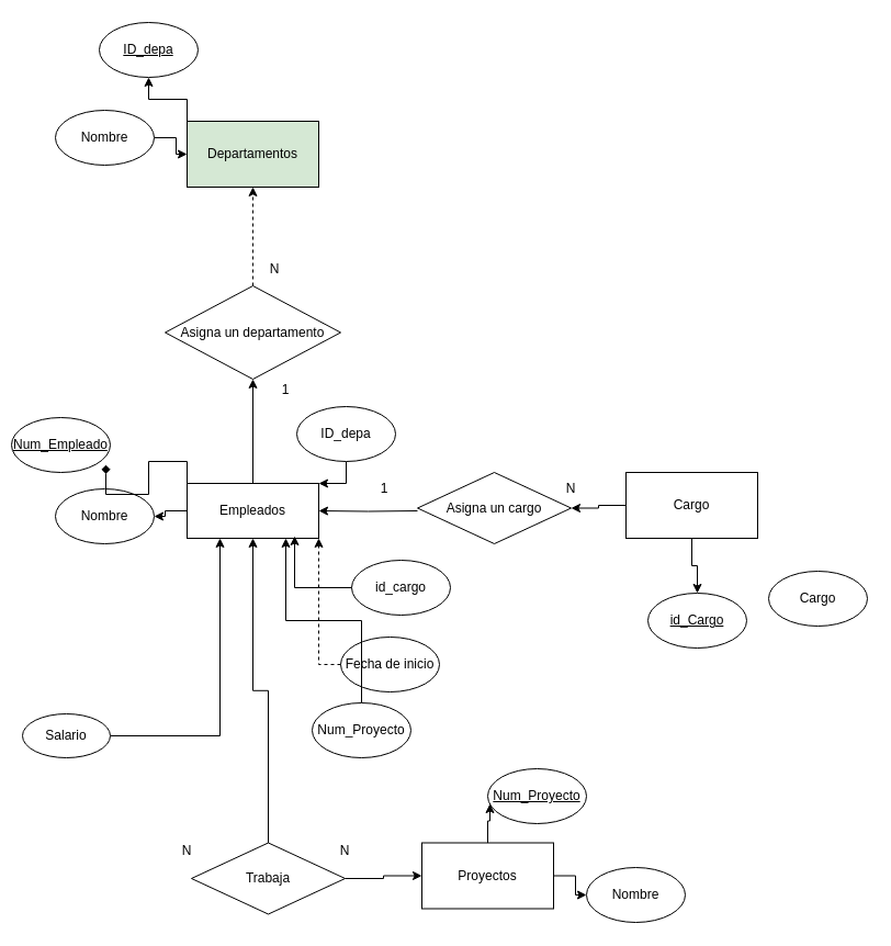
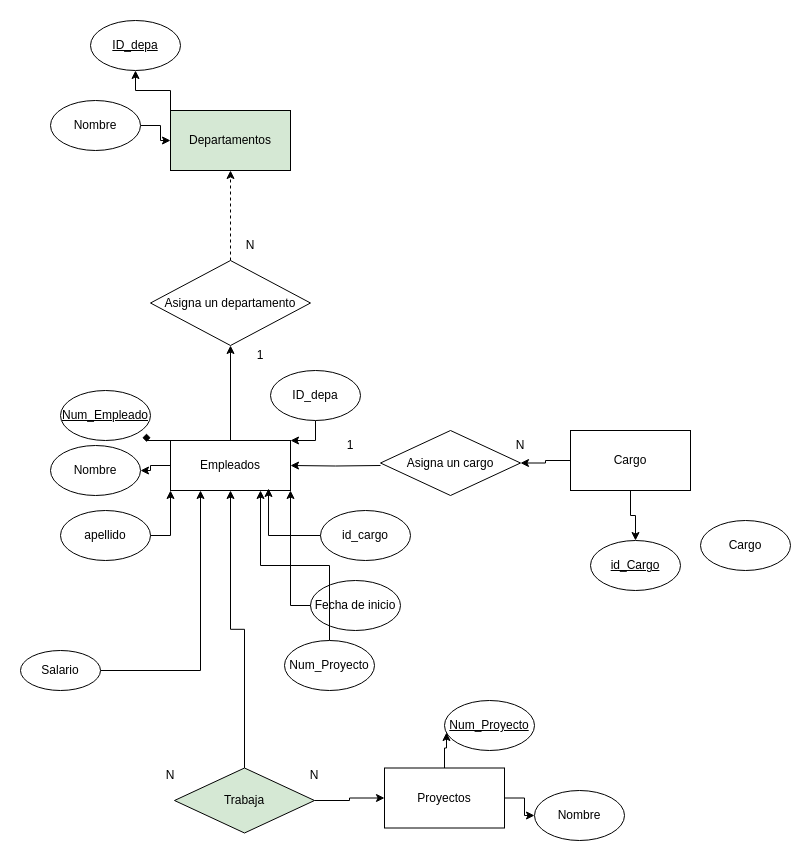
  <mxCell id="0" />
  <mxCell id="1" parent="0" />
  <mxCell id="2" style="edgeStyle=orthogonalEdgeStyle;rounded=0;orthogonalLoop=1;jettySize=auto;html=1;" edge="1" parent="1" source="4" target="8"><mxGeometry relative="1" as="geometry" /></mxCell>
  <mxCell id="3" style="edgeStyle=orthogonalEdgeStyle;rounded=0;orthogonalLoop=1;jettySize=auto;html=1;entryX=0.5;entryY=1;entryDx=0;entryDy=0;" edge="1" parent="1" source="4" target="26"><mxGeometry relative="1" as="geometry" /></mxCell>
  <mxCell id="4" value="Empleados" style="rounded=0;whiteSpace=wrap;html=1;" vertex="1" parent="1"><mxGeometry x="170" y="440" width="120" height="50" as="geometry" /></mxCell>
  <mxCell id="5" style="edgeStyle=orthogonalEdgeStyle;rounded=0;orthogonalLoop=1;jettySize=auto;html=1;entryX=0.5;entryY=1;entryDx=0;entryDy=0;exitX=0;exitY=0;exitDx=0;exitDy=0;" edge="1" parent="1" source="6" target="30"><mxGeometry relative="1" as="geometry" /></mxCell>
  <mxCell id="6" value="Departamentos" style="rounded=0;whiteSpace=wrap;html=1;fillColor=#d5e8d4;" vertex="1" parent="1"><mxGeometry x="170" y="110" width="120" height="60" as="geometry" /></mxCell>
  <mxCell id="7" style="edgeStyle=orthogonalEdgeStyle;rounded=0;orthogonalLoop=1;jettySize=auto;html=1;entryX=1;entryY=0.5;entryDx=0;entryDy=0;" edge="1" parent="1" target="4"><mxGeometry relative="1" as="geometry"><mxPoint x="380" y="465" as="sourcePoint" /></mxGeometry></mxCell>
  <mxCell id="8" value="Nombre" style="ellipse;whiteSpace=wrap;html=1;" vertex="1" parent="1"><mxGeometry x="50" y="445" width="90" height="50" as="geometry" /></mxCell>
+ <mxCell id="9" value="apellido" style="ellipse;whiteSpace=wrap;html=1;" vertex="1" parent="1"><mxGeometry x="60" y="510" width="90" height="50" as="geometry" /></mxCell>
  <mxCell id="10" style="edgeStyle=orthogonalEdgeStyle;rounded=0;orthogonalLoop=1;jettySize=auto;html=1;entryX=0.25;entryY=1;entryDx=0;entryDy=0;" edge="1" parent="1" source="11" target="4"><mxGeometry relative="1" as="geometry" /></mxCell>
  <mxCell id="11" value="Salario" style="ellipse;whiteSpace=wrap;html=1;" vertex="1" parent="1"><mxGeometry x="20" y="650" width="80" height="40" as="geometry" /></mxCell>
  <mxCell id="12" style="edgeStyle=orthogonalEdgeStyle;rounded=0;orthogonalLoop=1;jettySize=auto;html=1;" edge="1" parent="1" source="14" target="20"><mxGeometry relative="1" as="geometry" /></mxCell>
  <mxCell id="13" style="edgeStyle=orthogonalEdgeStyle;rounded=0;orthogonalLoop=1;jettySize=auto;html=1;entryX=1;entryY=0.5;entryDx=0;entryDy=0;exitX=0;exitY=0.5;exitDx=0;exitDy=0;" edge="1" parent="1" source="14" target="22"><mxGeometry relative="1" as="geometry" /></mxCell>
  <mxCell id="14" value="Cargo" style="rounded=0;whiteSpace=wrap;html=1;" vertex="1" parent="1"><mxGeometry x="570" y="430" width="120" height="60" as="geometry" /></mxCell>
  <mxCell id="15" value="Fecha de inicio" style="ellipse;whiteSpace=wrap;html=1;" vertex="1" parent="1"><mxGeometry x="310" y="580" width="90" height="50" as="geometry" /></mxCell>
- <mxCell id="16" value="&lt;u&gt;Num_Empleado&lt;/u&gt;" style="ellipse;whiteSpace=wrap;html=1;" vertex="1" parent="1"><mxGeometry x="10" y="380" width="90" height="50" as="geometry" /></mxCell>
+ <mxCell id="16" value="&lt;u&gt;Num_Empleado&lt;/u&gt;" style="ellipse;whiteSpace=wrap;html=1;" vertex="1" parent="1"><mxGeometry x="60" y="390" width="90" height="50" as="geometry" /></mxCell>
  <mxCell id="17" style="edgeStyle=orthogonalEdgeStyle;rounded=0;orthogonalLoop=1;jettySize=auto;html=1;exitX=0;exitY=0;exitDx=0;exitDy=0;entryX=0.956;entryY=0.86;entryDx=0;entryDy=0;entryPerimeter=0;endArrow=diamond;" edge="1" parent="1" source="4" target="16"><mxGeometry relative="1" as="geometry" /></mxCell>
- <mxCell id="19" style="edgeStyle=orthogonalEdgeStyle;rounded=0;orthogonalLoop=1;jettySize=auto;html=1;entryX=1;entryY=1;entryDx=0;entryDy=0;dashed=1;" edge="1" parent="1" source="15" target="4"><mxGeometry relative="1" as="geometry" /></mxCell>
+ <mxCell id="18" style="edgeStyle=orthogonalEdgeStyle;rounded=0;orthogonalLoop=1;jettySize=auto;html=1;entryX=0;entryY=1;entryDx=0;entryDy=0;" edge="1" parent="1" source="9" target="4"><mxGeometry relative="1" as="geometry" /></mxCell>
+ <mxCell id="19" style="edgeStyle=orthogonalEdgeStyle;rounded=0;orthogonalLoop=1;jettySize=auto;html=1;entryX=1;entryY=1;entryDx=0;entryDy=0;" edge="1" parent="1" source="15" target="4"><mxGeometry relative="1" as="geometry" /></mxCell>
  <mxCell id="20" value="&lt;u&gt;id_Cargo&lt;/u&gt;" style="ellipse;whiteSpace=wrap;html=1;" vertex="1" parent="1"><mxGeometry x="590" y="540" width="90" height="50" as="geometry" /></mxCell>
  <mxCell id="21" value="Cargo" style="ellipse;whiteSpace=wrap;html=1;" vertex="1" parent="1"><mxGeometry x="700" y="520" width="90" height="50" as="geometry" /></mxCell>
  <mxCell id="22" value="Asigna un cargo" style="rhombus;whiteSpace=wrap;html=1;" vertex="1" parent="1"><mxGeometry x="380" y="430" width="140" height="65" as="geometry" /></mxCell>
  <mxCell id="23" value="1" style="text;html=1;strokeColor=none;fillColor=none;align=center;verticalAlign=middle;whiteSpace=wrap;rounded=0;" vertex="1" parent="1"><mxGeometry x="320" y="430" width="60" height="30" as="geometry" /></mxCell>
  <mxCell id="24" value="N" style="text;html=1;strokeColor=none;fillColor=none;align=center;verticalAlign=middle;whiteSpace=wrap;rounded=0;" vertex="1" parent="1"><mxGeometry x="490" y="430" width="60" height="30" as="geometry" /></mxCell>
  <mxCell id="25" style="edgeStyle=orthogonalEdgeStyle;rounded=0;orthogonalLoop=1;jettySize=auto;html=1;entryX=0.5;entryY=1;entryDx=0;entryDy=0;dashed=1;" edge="1" parent="1" source="26" target="6"><mxGeometry relative="1" as="geometry" /></mxCell>
  <mxCell id="26" value="Asigna un departamento" style="rhombus;whiteSpace=wrap;html=1;" vertex="1" parent="1"><mxGeometry x="150" y="260" width="160" height="85" as="geometry" /></mxCell>
  <mxCell id="27" value="id_cargo" style="ellipse;whiteSpace=wrap;html=1;" vertex="1" parent="1"><mxGeometry x="320" y="510" width="90" height="50" as="geometry" /></mxCell>
  <mxCell id="28" style="edgeStyle=orthogonalEdgeStyle;rounded=0;orthogonalLoop=1;jettySize=auto;html=1;exitX=0.5;exitY=1;exitDx=0;exitDy=0;" edge="1" parent="1" source="15" target="15"><mxGeometry relative="1" as="geometry" /></mxCell>
  <mxCell id="29" style="edgeStyle=orthogonalEdgeStyle;rounded=0;orthogonalLoop=1;jettySize=auto;html=1;entryX=0.817;entryY=0.96;entryDx=0;entryDy=0;entryPerimeter=0;" edge="1" parent="1" source="27" target="4"><mxGeometry relative="1" as="geometry" /></mxCell>
  <mxCell id="30" value="&lt;u&gt;ID_depa&lt;/u&gt;" style="ellipse;whiteSpace=wrap;html=1;strokeColor=#000000;" vertex="1" parent="1"><mxGeometry x="90" y="20" width="90" height="50" as="geometry" /></mxCell>
  <mxCell id="31" style="edgeStyle=orthogonalEdgeStyle;rounded=0;orthogonalLoop=1;jettySize=auto;html=1;entryX=0;entryY=0.5;entryDx=0;entryDy=0;" edge="1" parent="1" source="32" target="6"><mxGeometry relative="1" as="geometry" /></mxCell>
  <mxCell id="32" value="Nombre" style="ellipse;whiteSpace=wrap;html=1;strokeColor=#000000;" vertex="1" parent="1"><mxGeometry x="50" y="100" width="90" height="50" as="geometry" /></mxCell>
  <mxCell id="33" value="1" style="text;html=1;strokeColor=none;fillColor=none;align=center;verticalAlign=middle;whiteSpace=wrap;rounded=0;" vertex="1" parent="1"><mxGeometry x="230" y="340" width="60" height="30" as="geometry" /></mxCell>
  <mxCell id="34" value="N" style="text;html=1;strokeColor=none;fillColor=none;align=center;verticalAlign=middle;whiteSpace=wrap;rounded=0;" vertex="1" parent="1"><mxGeometry x="220" y="230" width="60" height="30" as="geometry" /></mxCell>
  <mxCell id="35" style="edgeStyle=orthogonalEdgeStyle;rounded=0;orthogonalLoop=1;jettySize=auto;html=1;entryX=1;entryY=0;entryDx=0;entryDy=0;" edge="1" parent="1" source="36" target="4"><mxGeometry relative="1" as="geometry" /></mxCell>
  <mxCell id="36" value="&lt;span style=&quot;border-color: var(--border-color);&quot;&gt;ID_depa&lt;/span&gt;" style="ellipse;whiteSpace=wrap;html=1;strokeColor=#000000;" vertex="1" parent="1"><mxGeometry x="270" y="370" width="90" height="50" as="geometry" /></mxCell>
  <mxCell id="37" style="edgeStyle=orthogonalEdgeStyle;rounded=0;orthogonalLoop=1;jettySize=auto;html=1;" edge="1" parent="1" source="38" target="43"><mxGeometry relative="1" as="geometry" /></mxCell>
  <mxCell id="38" value="Proyectos" style="rounded=0;whiteSpace=wrap;html=1;" vertex="1" parent="1"><mxGeometry x="384" y="767.5" width="120" height="60" as="geometry" /></mxCell>
  <mxCell id="39" style="edgeStyle=orthogonalEdgeStyle;rounded=0;orthogonalLoop=1;jettySize=auto;html=1;entryX=0;entryY=0.5;entryDx=0;entryDy=0;" edge="1" parent="1" source="41" target="38"><mxGeometry relative="1" as="geometry" /></mxCell>
  <mxCell id="40" style="edgeStyle=orthogonalEdgeStyle;rounded=0;orthogonalLoop=1;jettySize=auto;html=1;entryX=0.5;entryY=1;entryDx=0;entryDy=0;" edge="1" parent="1" source="41" target="4"><mxGeometry relative="1" as="geometry" /></mxCell>
- <mxCell id="41" value="Trabaja" style="rhombus;whiteSpace=wrap;html=1;" vertex="1" parent="1"><mxGeometry x="174" y="767.5" width="140" height="65" as="geometry" /></mxCell>
+ <mxCell id="41" value="Trabaja" style="rhombus;whiteSpace=wrap;html=1;fillColor=#d5e8d4;" vertex="1" parent="1"><mxGeometry x="174" y="767.5" width="140" height="65" as="geometry" /></mxCell>
  <mxCell id="42" value="&lt;u&gt;Num_Proyecto&lt;/u&gt;" style="ellipse;whiteSpace=wrap;html=1;strokeColor=#000000;" vertex="1" parent="1"><mxGeometry x="444" y="700" width="90" height="50" as="geometry" /></mxCell>
  <mxCell id="43" value="Nombre" style="ellipse;whiteSpace=wrap;html=1;strokeColor=#000000;" vertex="1" parent="1"><mxGeometry x="534" y="790" width="90" height="50" as="geometry" /></mxCell>
  <mxCell id="44" style="edgeStyle=orthogonalEdgeStyle;rounded=0;orthogonalLoop=1;jettySize=auto;html=1;entryX=0.022;entryY=0.64;entryDx=0;entryDy=0;entryPerimeter=0;" edge="1" parent="1" source="38" target="42"><mxGeometry relative="1" as="geometry" /></mxCell>
  <mxCell id="45" value="N" style="text;html=1;strokeColor=none;fillColor=none;align=center;verticalAlign=middle;whiteSpace=wrap;rounded=0;" vertex="1" parent="1"><mxGeometry x="140" y="760" width="60" height="30" as="geometry" /></mxCell>
  <mxCell id="46" value="N" style="text;html=1;strokeColor=none;fillColor=none;align=center;verticalAlign=middle;whiteSpace=wrap;rounded=0;" vertex="1" parent="1"><mxGeometry x="284" y="760" width="60" height="30" as="geometry" /></mxCell>
  <mxCell id="47" style="edgeStyle=orthogonalEdgeStyle;rounded=0;orthogonalLoop=1;jettySize=auto;html=1;entryX=0.75;entryY=1;entryDx=0;entryDy=0;" edge="1" parent="1" source="48" target="4"><mxGeometry relative="1" as="geometry" /></mxCell>
  <mxCell id="48" value="Num_Proyecto" style="ellipse;whiteSpace=wrap;html=1;strokeColor=#000000;" vertex="1" parent="1"><mxGeometry x="284" y="640" width="90" height="50" as="geometry" /></mxCell>
